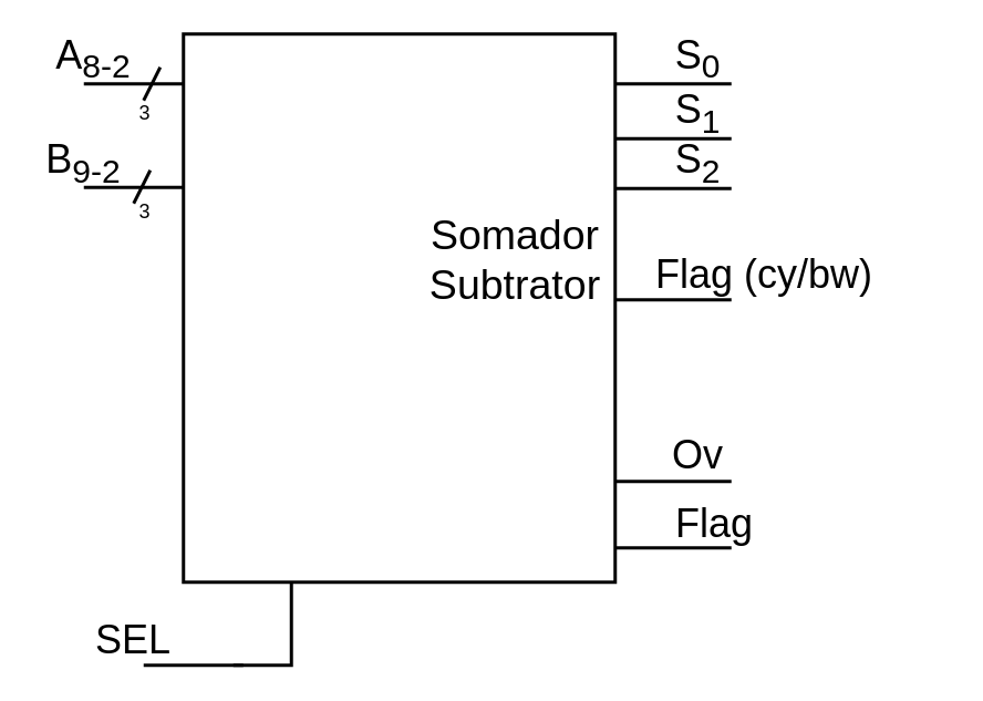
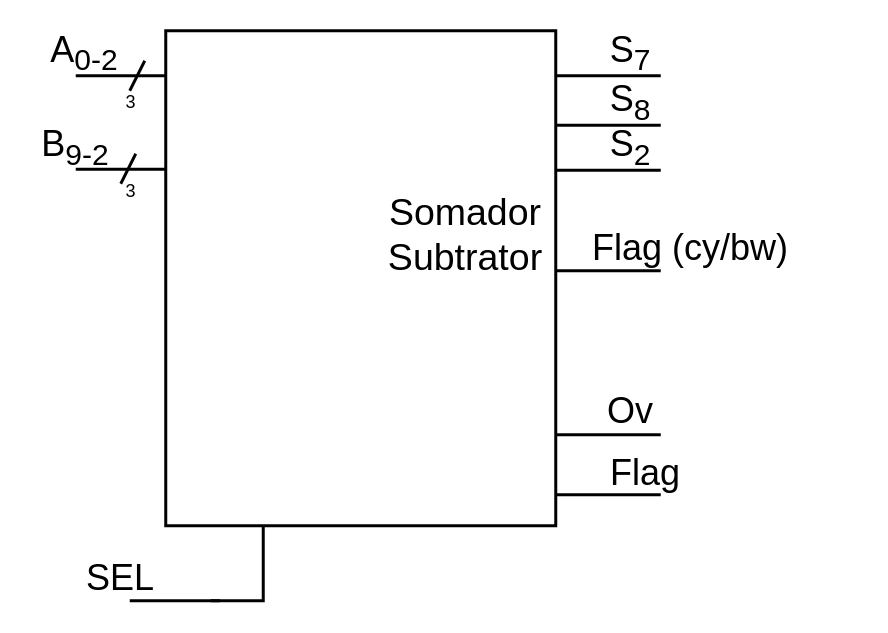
  <mxCell id="0" />
  <mxCell id="1" parent="0" />
  <mxCell id="2" style="edgeStyle=orthogonalEdgeStyle;rounded=0;orthogonalLoop=1;jettySize=auto;html=1;exitX=0.25;exitY=1;exitDx=0;exitDy=0;fontSize=25;strokeWidth=2;endArrow=none;endFill=0;" edge="1" parent="1" source="3"><mxGeometry relative="1" as="geometry"><mxPoint x="140" y="400" as="targetPoint" /><Array as="points"><mxPoint x="175" y="400" /></Array></mxGeometry></mxCell>
  <mxCell id="3" value="" style="rounded=0;whiteSpace=wrap;html=1;strokeWidth=2;" parent="1" vertex="1"><mxGeometry x="110" y="20" width="260" height="330" as="geometry" /></mxCell>
  <mxCell id="4" value="" style="endArrow=none;html=1;rounded=0;strokeWidth=2;" parent="1" edge="1"><mxGeometry width="50" height="50" relative="1" as="geometry"><mxPoint x="50" y="50" as="sourcePoint" /><mxPoint x="110" y="50" as="targetPoint" /></mxGeometry></mxCell>
  <mxCell id="5" value="" style="endArrow=none;html=1;rounded=0;strokeWidth=2;" parent="1" edge="1"><mxGeometry width="50" height="50" relative="1" as="geometry"><mxPoint x="50" y="112.38" as="sourcePoint" /><mxPoint x="110" y="112.38" as="targetPoint" /></mxGeometry></mxCell>
- <mxCell id="6" value="&lt;span style=&quot;font-size: 24px&quot;&gt;A&lt;sub&gt;8-2&lt;/sub&gt;&lt;/span&gt;" style="text;html=1;strokeColor=none;fillColor=none;align=center;verticalAlign=middle;whiteSpace=wrap;rounded=0;" parent="1" vertex="1"><mxGeometry x="26" y="20" width="60" height="30" as="geometry" /></mxCell>
+ <mxCell id="6" value="&lt;span style=&quot;font-size: 24px&quot;&gt;A&lt;sub&gt;0-2&lt;/sub&gt;&lt;/span&gt;" style="text;html=1;strokeColor=none;fillColor=none;align=center;verticalAlign=middle;whiteSpace=wrap;rounded=0;" parent="1" vertex="1"><mxGeometry x="26" y="20" width="60" height="30" as="geometry" /></mxCell>
  <mxCell id="7" value="&lt;span style=&quot;font-size: 24px&quot;&gt;B&lt;sub&gt;9-2&lt;/sub&gt;&lt;/span&gt;" style="text;html=1;strokeColor=none;fillColor=none;align=center;verticalAlign=middle;whiteSpace=wrap;rounded=0;" parent="1" vertex="1"><mxGeometry x="20" y="83" width="60" height="30" as="geometry" /></mxCell>
- <mxCell id="8" value="&lt;span style=&quot;font-size: 24px&quot;&gt;S&lt;sub&gt;0&lt;/sub&gt;&lt;/span&gt;" style="text;html=1;strokeColor=none;fillColor=none;align=center;verticalAlign=middle;whiteSpace=wrap;rounded=0;" parent="1" vertex="1"><mxGeometry x="390" y="20" width="60" height="30" as="geometry" /></mxCell>
+ <mxCell id="8" value="&lt;span style=&quot;font-size: 24px&quot;&gt;S&lt;sub&gt;7&lt;/sub&gt;&lt;/span&gt;" style="text;html=1;strokeColor=none;fillColor=none;align=center;verticalAlign=middle;whiteSpace=wrap;rounded=0;" parent="1" vertex="1"><mxGeometry x="390" y="20" width="60" height="30" as="geometry" /></mxCell>
  <mxCell id="9" value="&lt;font style=&quot;font-size: 24px&quot;&gt;SEL&lt;/font&gt;" style="text;html=1;strokeColor=none;fillColor=none;align=center;verticalAlign=middle;whiteSpace=wrap;rounded=0;" parent="1" vertex="1"><mxGeometry x="50" y="370" width="60" height="30" as="geometry" /></mxCell>
  <mxCell id="10" value="" style="endArrow=none;html=1;rounded=0;strokeWidth=2;" edge="1" parent="1"><mxGeometry width="50" height="50" relative="1" as="geometry"><mxPoint x="370" y="50" as="sourcePoint" /><mxPoint x="440" y="50" as="targetPoint" /></mxGeometry></mxCell>
  <mxCell id="11" value="" style="endArrow=none;html=1;rounded=0;strokeWidth=2;" edge="1" parent="1"><mxGeometry width="50" height="50" relative="1" as="geometry"><mxPoint x="86" y="400" as="sourcePoint" /><mxPoint x="146" y="400" as="targetPoint" /></mxGeometry></mxCell>
  <mxCell id="12" value="" style="endArrow=none;html=1;rounded=0;strokeWidth=2;" edge="1" parent="1"><mxGeometry width="50" height="50" relative="1" as="geometry"><mxPoint x="80" y="122" as="sourcePoint" /><mxPoint x="90" y="102" as="targetPoint" /></mxGeometry></mxCell>
  <mxCell id="13" value="" style="endArrow=none;html=1;rounded=0;strokeWidth=2;" edge="1" parent="1"><mxGeometry width="50" height="50" relative="1" as="geometry"><mxPoint x="86" y="60" as="sourcePoint" /><mxPoint x="96" y="40" as="targetPoint" /></mxGeometry></mxCell>
  <mxCell id="14" value="3" style="text;html=1;strokeColor=none;fillColor=none;align=center;verticalAlign=middle;whiteSpace=wrap;rounded=0;" vertex="1" parent="1"><mxGeometry x="57" y="53" width="60" height="30" as="geometry" /></mxCell>
  <mxCell id="15" value="3" style="text;html=1;strokeColor=none;fillColor=none;align=center;verticalAlign=middle;whiteSpace=wrap;rounded=0;" vertex="1" parent="1"><mxGeometry x="57" y="112" width="60" height="30" as="geometry" /></mxCell>
- <mxCell id="16" value="&lt;span style=&quot;font-size: 24px&quot;&gt;S&lt;sub&gt;1&lt;/sub&gt;&lt;/span&gt;" style="text;html=1;strokeColor=none;fillColor=none;align=center;verticalAlign=middle;whiteSpace=wrap;rounded=0;" vertex="1" parent="1"><mxGeometry x="390" y="53" width="60" height="30" as="geometry" /></mxCell>
+ <mxCell id="16" value="&lt;span style=&quot;font-size: 24px&quot;&gt;S&lt;sub&gt;8&lt;/sub&gt;&lt;/span&gt;" style="text;html=1;strokeColor=none;fillColor=none;align=center;verticalAlign=middle;whiteSpace=wrap;rounded=0;" vertex="1" parent="1"><mxGeometry x="390" y="53" width="60" height="30" as="geometry" /></mxCell>
  <mxCell id="17" value="" style="endArrow=none;html=1;rounded=0;strokeWidth=2;" edge="1" parent="1"><mxGeometry width="50" height="50" relative="1" as="geometry"><mxPoint x="370" y="83" as="sourcePoint" /><mxPoint x="440" y="83" as="targetPoint" /></mxGeometry></mxCell>
  <mxCell id="18" value="&lt;span style=&quot;font-size: 24px&quot;&gt;S&lt;sub&gt;2&lt;/sub&gt;&lt;/span&gt;" style="text;html=1;strokeColor=none;fillColor=none;align=center;verticalAlign=middle;whiteSpace=wrap;rounded=0;" vertex="1" parent="1"><mxGeometry x="390" y="83" width="60" height="30" as="geometry" /></mxCell>
  <mxCell id="19" value="" style="endArrow=none;html=1;rounded=0;strokeWidth=2;" edge="1" parent="1"><mxGeometry width="50" height="50" relative="1" as="geometry"><mxPoint x="370" y="113" as="sourcePoint" /><mxPoint x="440" y="113" as="targetPoint" /></mxGeometry></mxCell>
  <mxCell id="20" value="&lt;span style=&quot;font-size: 24px&quot;&gt;Flag (cy/bw)&lt;/span&gt;" style="text;html=1;strokeColor=none;fillColor=none;align=center;verticalAlign=middle;whiteSpace=wrap;rounded=0;" vertex="1" parent="1"><mxGeometry x="350" y="150" width="220" height="30" as="geometry" /></mxCell>
  <mxCell id="21" value="" style="endArrow=none;html=1;rounded=0;strokeWidth=2;" edge="1" parent="1"><mxGeometry width="50" height="50" relative="1" as="geometry"><mxPoint x="370" y="180" as="sourcePoint" /><mxPoint x="440" y="180" as="targetPoint" /></mxGeometry></mxCell>
  <mxCell id="22" value="&lt;span style=&quot;font-size: 24px&quot;&gt;Ov&lt;/span&gt;" style="text;html=1;strokeColor=none;fillColor=none;align=center;verticalAlign=middle;whiteSpace=wrap;rounded=0;" vertex="1" parent="1"><mxGeometry x="390" y="259.26" width="60" height="30" as="geometry" /></mxCell>
  <mxCell id="23" value="" style="endArrow=none;html=1;rounded=0;strokeWidth=2;" edge="1" parent="1"><mxGeometry width="50" height="50" relative="1" as="geometry"><mxPoint x="370" y="289.26" as="sourcePoint" /><mxPoint x="440" y="289.26" as="targetPoint" /></mxGeometry></mxCell>
  <mxCell id="24" value="&lt;span style=&quot;font-size: 24px&quot;&gt;Flag&lt;/span&gt;" style="text;html=1;strokeColor=none;fillColor=none;align=center;verticalAlign=middle;whiteSpace=wrap;rounded=0;" vertex="1" parent="1"><mxGeometry x="400" y="300" width="60" height="30" as="geometry" /></mxCell>
  <mxCell id="25" value="" style="endArrow=none;html=1;rounded=0;strokeWidth=2;" edge="1" parent="1"><mxGeometry width="50" height="50" relative="1" as="geometry"><mxPoint x="370" y="329.26" as="sourcePoint" /><mxPoint x="440" y="329.26" as="targetPoint" /></mxGeometry></mxCell>
  <mxCell id="26" value="&lt;font style=&quot;font-size: 25px&quot;&gt;Somador&lt;br&gt;Subtrator&lt;/font&gt;" style="text;html=1;strokeColor=none;fillColor=none;align=center;verticalAlign=middle;whiteSpace=wrap;rounded=0;" vertex="1" parent="1"><mxGeometry x="280" y="140" width="60" height="30" as="geometry" /></mxCell>
